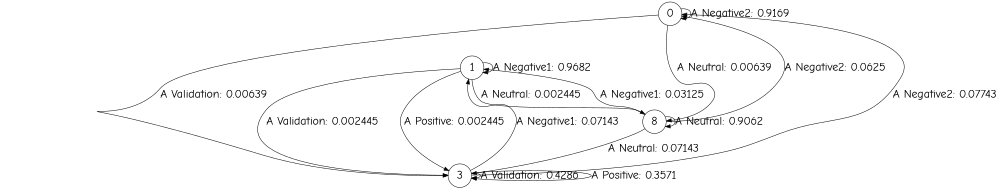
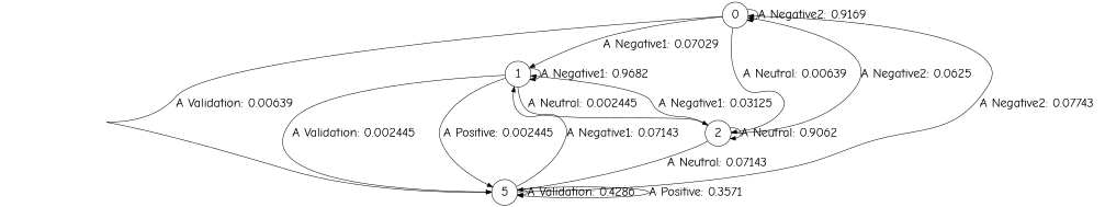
  digraph {
    fontname="Comic Neue"
    node [fontname="Comic Neue" fontsize=24 shape=circle]
    edge [fontname="Comic Neue" fontsize=24]
    0
    1
-   2 [label=8]
-   3
+   2
+   3 [label=5]
    0 -> 0 [label="A Negative2: 0.9169   "]
+   0 -> 1 [label="A Negative1: 0.07029  "]
    0 -> 2 [label="A Neutral: 0.00639  "]
    0 -> 3 [label="A Validation: 0.00639  "]
    1 -> 1 [label="A Negative1: 0.9682   "]
    1 -> 2 [label="A Neutral: 0.002445  "]
    1 -> 3 [label="A Validation: 0.002445  "]
    1 -> 3 [label="A Positive: 0.002445  "]
    2 -> 0 [label="A Negative2: 0.0625   "]
    2 -> 1 [label="A Negative1: 0.03125  "]
    2 -> 2 [label="A Neutral: 0.9062   "]
    2 -> 3 [label="A Neutral: 0.07143  "]
    3 -> 0 [label="A Negative2: 0.07743  "]
    3 -> 1 [label="A Negative1: 0.07143  "]
    3 -> 3 [label="A Validation: 0.4286   "]
    3 -> 3 [label="A Positive: 0.3571   "]
  }
